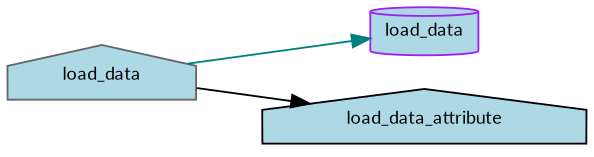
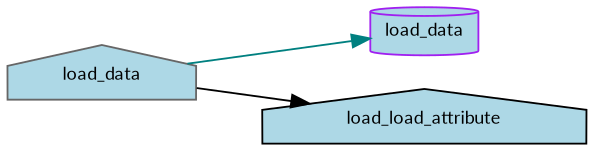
  digraph {
    rankdir=LR
    fontname=Lato
    node [fillcolor=lightblue fontname=Lato fontsize=10 shape=house style=filled]
    edge [fontname=Lato fontsize=10 labelfontname=FreeSans labelfontsize=10 style=solid]
    n1 [color=gray40 fontcolor=black height=0.2 label=load_data width=0.4]
    n2 [color=purple height=0.2 label=load_data shape=cylinder width=0.4]
-   n3 [color=black height=0.2 label=load_data_attribute width=0.4]
+   n3 [color=black height=0.2 label=load_load_attribute width=0.4]
    n1 -> n2 [color=teal]
    n1 -> n3 [color=black]
  }
